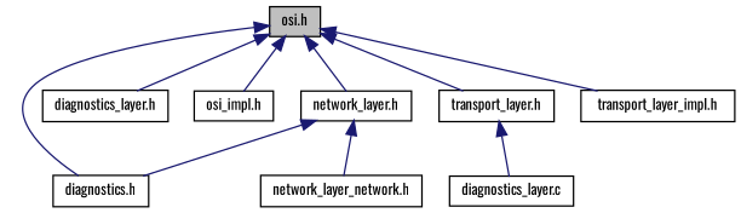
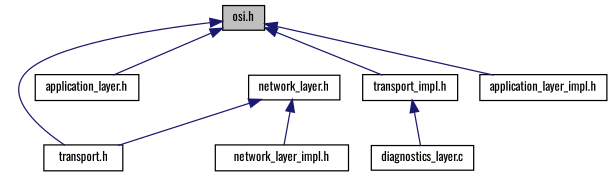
  digraph {
    fontname=Oswald
    node [color=black fillcolor=white fontname=Oswald fontsize=10 shape=record style=filled]
    edge [color=midnightblue dir=back fontname=Oswald fontsize=10 labelfontname=Helvetica labelfontsize=10 style=solid]
    n1 [fillcolor=grey75 fontcolor=black height=0.2 label="osi.h" width=0.4]
-   n2 [height=0.2 label="diagnostics.h" width=0.4]
-   n3 [height=0.2 label="diagnostics_layer.h" width=0.4]
-   n4 [height=0.2 label="osi_impl.h" width=0.4]
+   n2 [height=0.2 label="transport.h" width=0.4]
+   n3 [height=0.2 label="application_layer.h" width=0.4]
    n5 [height=0.2 label="network_layer.h" width=0.4]
-   n6 [height=0.2 label="transport_layer.h" width=0.4]
-   n7 [height=0.2 label="transport_layer_impl.h" width=0.4]
-   n8 [height=0.2 label="network_layer_network.h" width=0.4]
+   n6 [height=0.2 label="transport_impl.h" width=0.4]
+   n7 [height=0.2 label="application_layer_impl.h" width=0.4]
+   n8 [height=0.2 label="network_layer_impl.h" width=0.4]
    n9 [height=0.2 label="diagnostics_layer.c" width=0.4]
    n1 -> n2
    n1 -> n3
-   n1 -> n4
-   n1 -> n5
    n1 -> n6
    n1 -> n7
    n5 -> n2
    n5 -> n8
    n6 -> n9
  }
